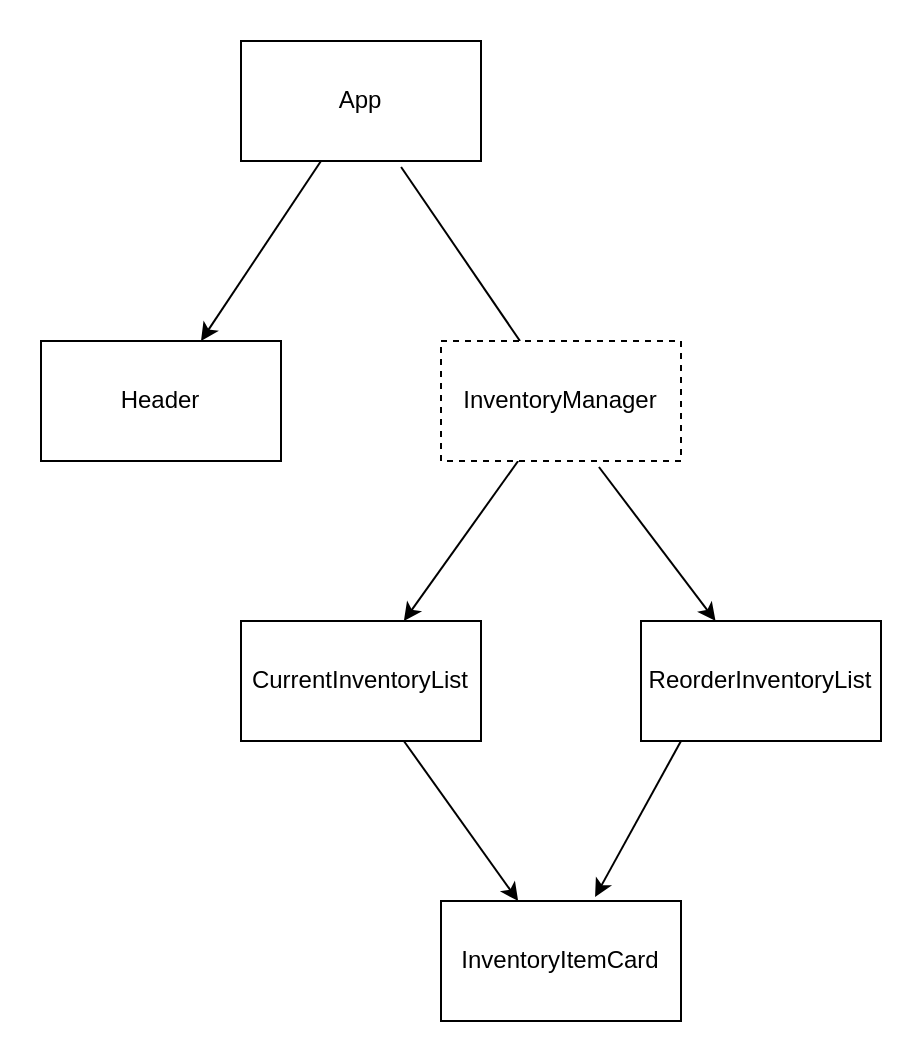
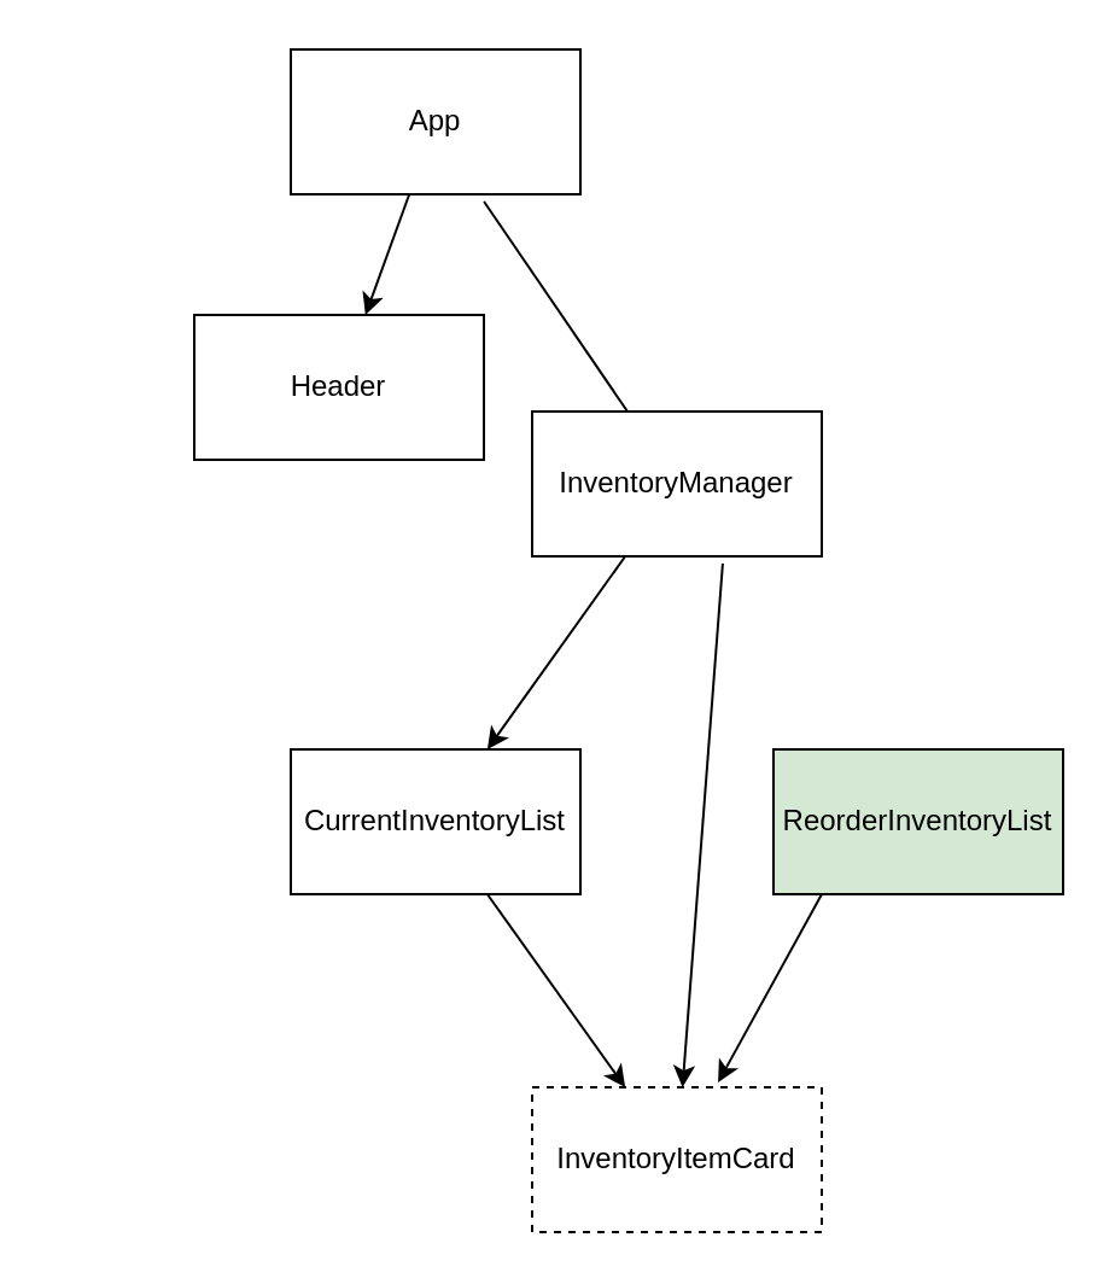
  <mxCell id="0" />
  <mxCell id="1" parent="0" />
  <mxCell id="2" value="" style="edgeStyle=none;html=1;" edge="1" parent="1" source="3" target="5"><mxGeometry relative="1" as="geometry" /></mxCell>
  <mxCell id="3" value="App" style="whiteSpace=wrap;html=1;" vertex="1" parent="1"><mxGeometry x="120" y="20" width="120" height="60" as="geometry" /></mxCell>
  <mxCell id="4" value="" style="edgeStyle=none;html=1;exitX=0.667;exitY=1.05;exitDx=0;exitDy=0;exitPerimeter=0;endArrow=none;" edge="1" parent="1" source="3" target="7"><mxGeometry relative="1" as="geometry" /></mxCell>
- <mxCell id="5" value="Header" style="whiteSpace=wrap;html=1;" vertex="1" parent="1"><mxGeometry x="20" y="170" width="120" height="60" as="geometry" /></mxCell>
+ <mxCell id="5" value="Header" style="whiteSpace=wrap;html=1;" vertex="1" parent="1"><mxGeometry x="80" y="130" width="120" height="60" as="geometry" /></mxCell>
  <mxCell id="6" value="" style="edgeStyle=none;html=1;" edge="1" parent="1" source="7" target="10"><mxGeometry relative="1" as="geometry" /></mxCell>
- <mxCell id="7" value="InventoryManager" style="whiteSpace=wrap;html=1;dashed=1;" vertex="1" parent="1"><mxGeometry x="220" y="170" width="120" height="60" as="geometry" /></mxCell>
- <mxCell id="8" value="" style="edgeStyle=none;html=1;exitX=0.658;exitY=1.05;exitDx=0;exitDy=0;exitPerimeter=0;" edge="1" parent="1" source="7" target="11"><mxGeometry relative="1" as="geometry" /></mxCell>
+ <mxCell id="7" value="InventoryManager" style="whiteSpace=wrap;html=1;" vertex="1" parent="1"><mxGeometry x="220" y="170" width="120" height="60" as="geometry" /></mxCell>
+ <mxCell id="8" value="" style="edgeStyle=none;html=1;exitX=0.658;exitY=1.05;exitDx=0;exitDy=0;exitPerimeter=0;" edge="1" parent="1" source="7" target="12"><mxGeometry relative="1" as="geometry" /></mxCell>
  <mxCell id="9" value="" style="edgeStyle=none;html=1;" edge="1" parent="1" source="10" target="12"><mxGeometry relative="1" as="geometry" /></mxCell>
  <mxCell id="10" value="CurrentInventoryList" style="whiteSpace=wrap;html=1;" vertex="1" parent="1"><mxGeometry x="120" y="310" width="120" height="60" as="geometry" /></mxCell>
- <mxCell id="11" value="ReorderInventoryList" style="whiteSpace=wrap;html=1;" vertex="1" parent="1"><mxGeometry x="320" y="310" width="120" height="60" as="geometry" /></mxCell>
- <mxCell id="12" value="InventoryItemCard" style="whiteSpace=wrap;html=1;" vertex="1" parent="1"><mxGeometry x="220" y="450" width="120" height="60" as="geometry" /></mxCell>
+ <mxCell id="11" value="ReorderInventoryList" style="whiteSpace=wrap;html=1;fillColor=#d5e8d4;" vertex="1" parent="1"><mxGeometry x="320" y="310" width="120" height="60" as="geometry" /></mxCell>
+ <mxCell id="12" value="InventoryItemCard" style="whiteSpace=wrap;html=1;dashed=1;" vertex="1" parent="1"><mxGeometry x="220" y="450" width="120" height="60" as="geometry" /></mxCell>
  <mxCell id="13" value="" style="edgeStyle=none;html=1;entryX=0.642;entryY=-0.033;entryDx=0;entryDy=0;entryPerimeter=0;" edge="1" parent="1" target="12"><mxGeometry relative="1" as="geometry"><mxPoint x="339.999" y="370" as="sourcePoint" /><mxPoint x="397.141" y="450" as="targetPoint" /></mxGeometry></mxCell>
